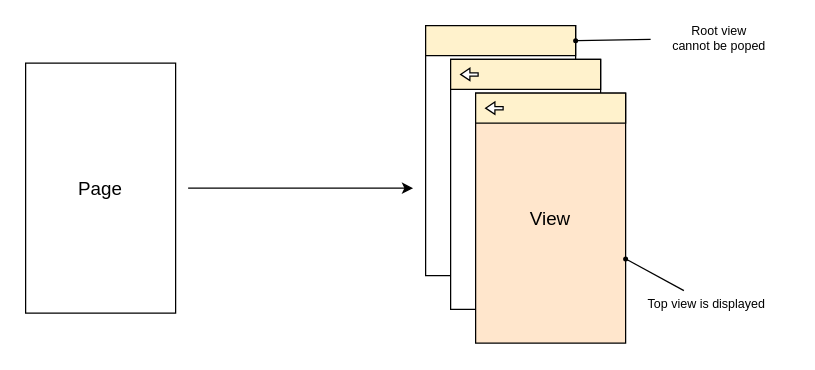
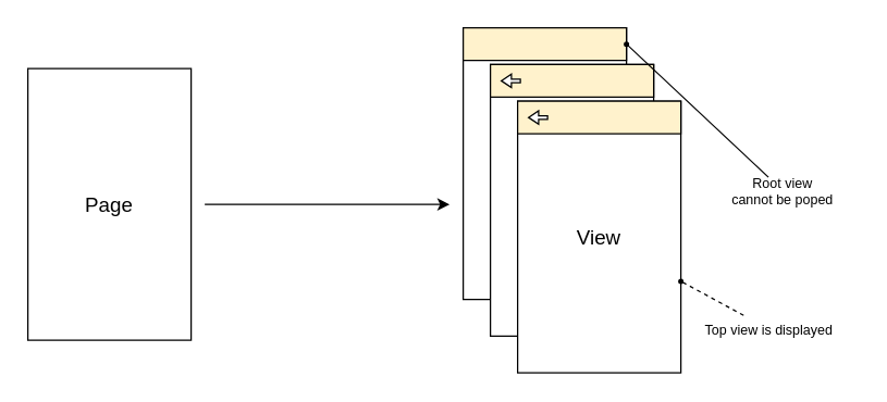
  <mxCell id="0" />
  <mxCell id="1" parent="0" />
  <mxCell id="2" value="Page" style="rounded=0;whiteSpace=wrap;html=1;fontSize=15;" parent="1" vertex="1"><mxGeometry x="20" y="50" width="120" height="200" as="geometry" /></mxCell>
  <mxCell id="3" value="Page" style="rounded=0;whiteSpace=wrap;html=1;" parent="1" vertex="1"><mxGeometry x="340" y="20" width="120" height="200" as="geometry" /></mxCell>
  <mxCell id="4" value="Page" style="rounded=0;whiteSpace=wrap;html=1;" parent="1" vertex="1"><mxGeometry x="360" y="47" width="120" height="200" as="geometry" /></mxCell>
- <mxCell id="5" value="View" style="rounded=0;whiteSpace=wrap;html=1;fontSize=15;fillColor=#ffe6cc;" parent="1" vertex="1"><mxGeometry x="380" y="74" width="120" height="200" as="geometry" /></mxCell>
+ <mxCell id="5" value="View" style="rounded=0;whiteSpace=wrap;html=1;fontSize=15;" parent="1" vertex="1"><mxGeometry x="380" y="74" width="120" height="200" as="geometry" /></mxCell>
  <mxCell id="6" value="" style="rounded=0;whiteSpace=wrap;html=1;fillColor=#fff2cc;" parent="1" vertex="1"><mxGeometry x="380" y="74" width="120" height="24" as="geometry" /></mxCell>
  <mxCell id="7" value="" style="html=1;shadow=0;dashed=0;align=center;verticalAlign=middle;shape=mxgraph.arrows2.arrow;dy=0.74;dx=7.42;flipH=1;notch=0;" parent="1" vertex="1"><mxGeometry x="388" y="81" width="14" height="10" as="geometry" /></mxCell>
  <mxCell id="8" value="" style="rounded=0;whiteSpace=wrap;html=1;fillColor=#fff2cc;" parent="1" vertex="1"><mxGeometry x="360" y="47" width="120" height="24" as="geometry" /></mxCell>
  <mxCell id="9" value="" style="html=1;shadow=0;dashed=0;align=center;verticalAlign=middle;shape=mxgraph.arrows2.arrow;dy=0.74;dx=7.42;flipH=1;notch=0;" parent="1" vertex="1"><mxGeometry x="368" y="54" width="14" height="10" as="geometry" /></mxCell>
  <mxCell id="10" value="" style="rounded=0;whiteSpace=wrap;html=1;fillColor=#fff2cc;" parent="1" vertex="1"><mxGeometry x="340" y="20" width="120" height="24" as="geometry" /></mxCell>
  <mxCell id="11" value="" style="endArrow=classic;html=1;" parent="1" edge="1"><mxGeometry width="50" height="50" relative="1" as="geometry"><mxPoint x="150" y="150" as="sourcePoint" /><mxPoint x="330" y="150" as="targetPoint" /></mxGeometry></mxCell>
  <mxCell id="12" value="Top view is displayed" style="text;html=1;strokeColor=none;fillColor=none;align=center;verticalAlign=middle;whiteSpace=wrap;rounded=0;fontSize=10;" parent="1" vertex="1"><mxGeometry x="515" y="232" width="100" height="20" as="geometry" /></mxCell>
- <mxCell id="13" value="" style="endArrow=none;html=1;startArrow=oval;startFill=1;endSize=3;startSize=3;" parent="1" source="5" target="12" edge="1"><mxGeometry width="50" height="50" relative="1" as="geometry"><mxPoint x="540" y="250" as="sourcePoint" /><mxPoint x="590" y="200" as="targetPoint" /></mxGeometry></mxCell>
- <mxCell id="14" value="Root view&lt;br&gt;cannot be poped" style="text;html=1;strokeColor=none;fillColor=none;align=center;verticalAlign=middle;whiteSpace=wrap;rounded=0;fontSize=10;" parent="1" vertex="1"><mxGeometry x="520" y="20" width="110" height="20" as="geometry" /></mxCell>
+ <mxCell id="13" value="" style="endArrow=none;html=1;startArrow=oval;startFill=1;endSize=3;startSize=3;dashed=1;" parent="1" source="5" target="12" edge="1"><mxGeometry width="50" height="50" relative="1" as="geometry"><mxPoint x="540" y="250" as="sourcePoint" /><mxPoint x="590" y="200" as="targetPoint" /></mxGeometry></mxCell>
+ <mxCell id="14" value="Root view&lt;br&gt;cannot be poped" style="text;html=1;strokeColor=none;fillColor=none;align=center;verticalAlign=middle;whiteSpace=wrap;rounded=0;fontSize=10;" parent="1" vertex="1"><mxGeometry x="520" y="130" width="110" height="20" as="geometry" /></mxCell>
  <mxCell id="15" value="" style="endArrow=none;html=1;startArrow=oval;startFill=1;endSize=3;startSize=3;exitX=1;exitY=0.5;exitDx=0;exitDy=0;" parent="1" source="10" target="14" edge="1"><mxGeometry width="50" height="50" relative="1" as="geometry"><mxPoint x="510" y="209.2" as="sourcePoint" /><mxPoint x="576.19" y="237" as="targetPoint" /></mxGeometry></mxCell>
